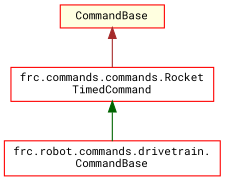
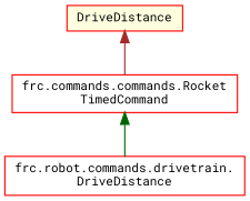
  digraph {
    fontname="Roboto Mono"
    node [color=red fillcolor=white fontname="Roboto Mono" fontsize=10 shape=record style=filled]
    edge [dir=back fontname="Roboto Mono" fontsize=10 labelfontname=Helvetica labelfontsize=10 style=solid]
-   n1 [fontcolor=black height=0.2 label="frc.robot.commands.drivetrain.\lCommandBase" width=0.4]
+   n1 [fontcolor=black height=0.2 label="frc.robot.commands.drivetrain.\lDriveDistance" width=0.4]
    n2 [height=0.2 label="frc.commands.commands.Rocket\lTimedCommand" width=0.4]
-   n3 [fillcolor=lightyellow height=0.2 label=CommandBase width=0.4]
+   n3 [fillcolor=lightyellow height=0.2 label=DriveDistance width=0.4]
    n2 -> n1 [color=darkgreen]
    n3 -> n2 [color=brown]
  }
